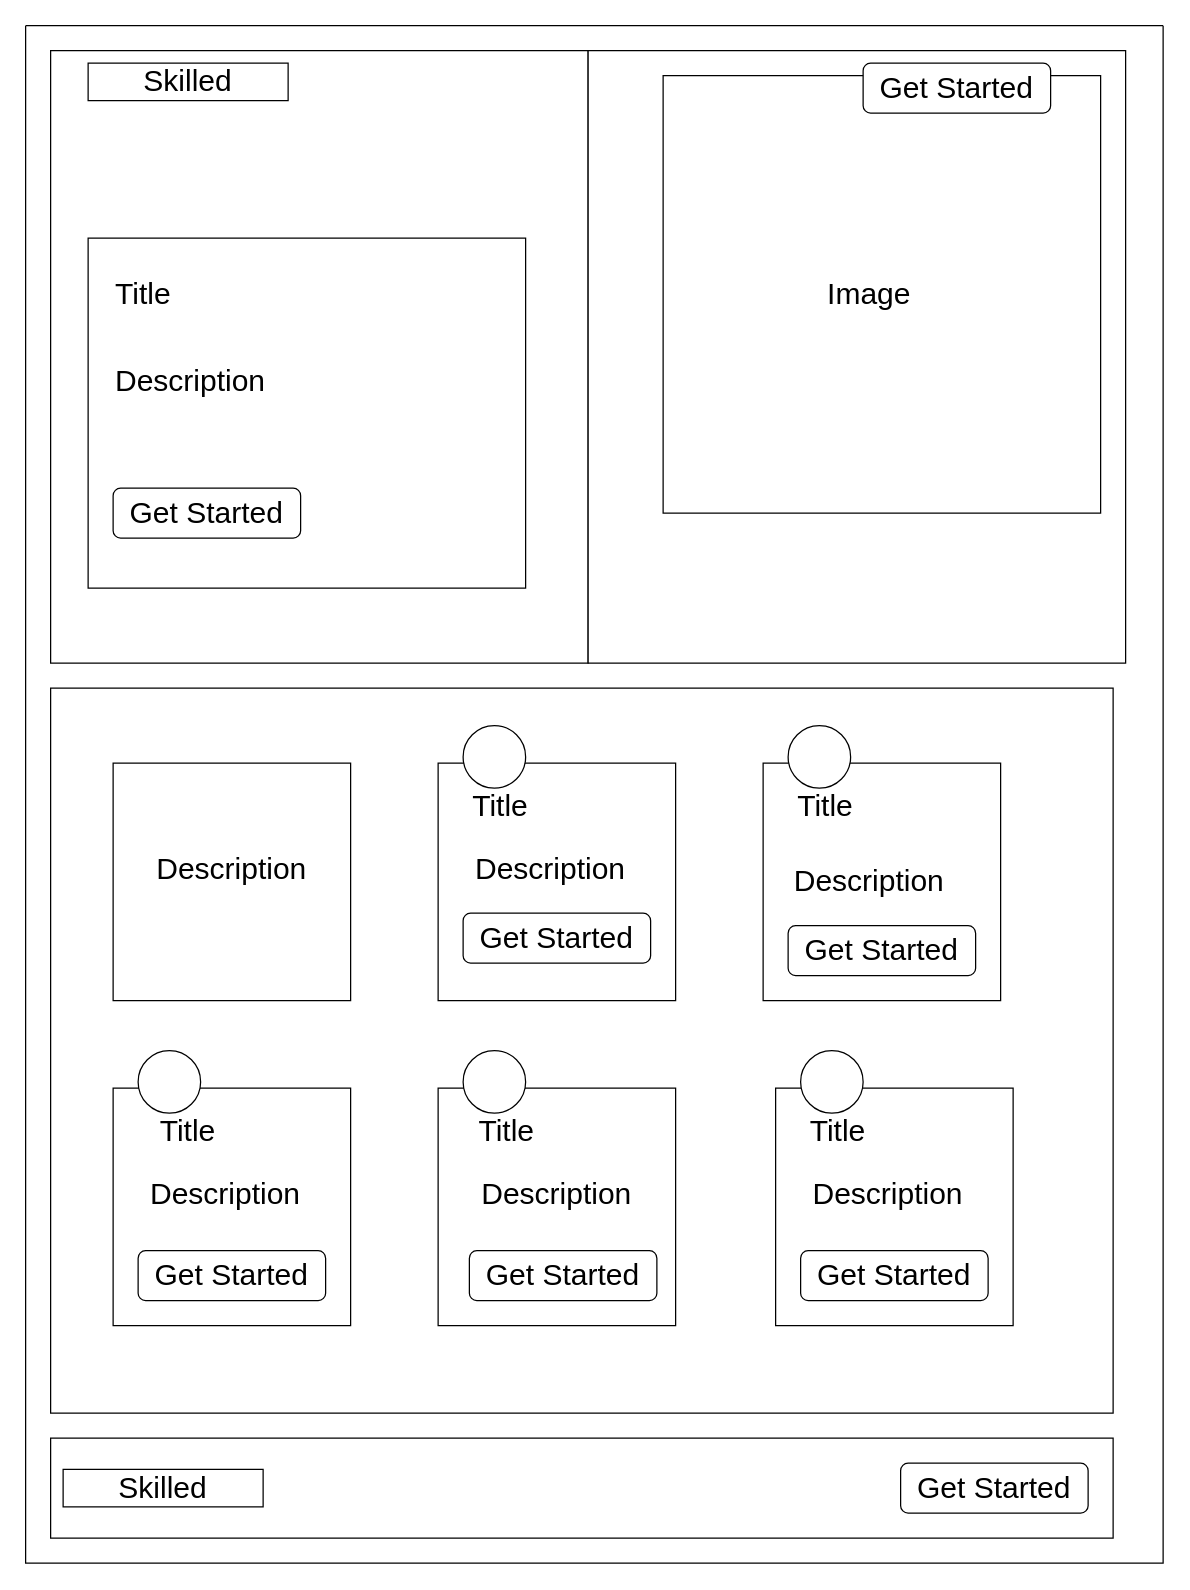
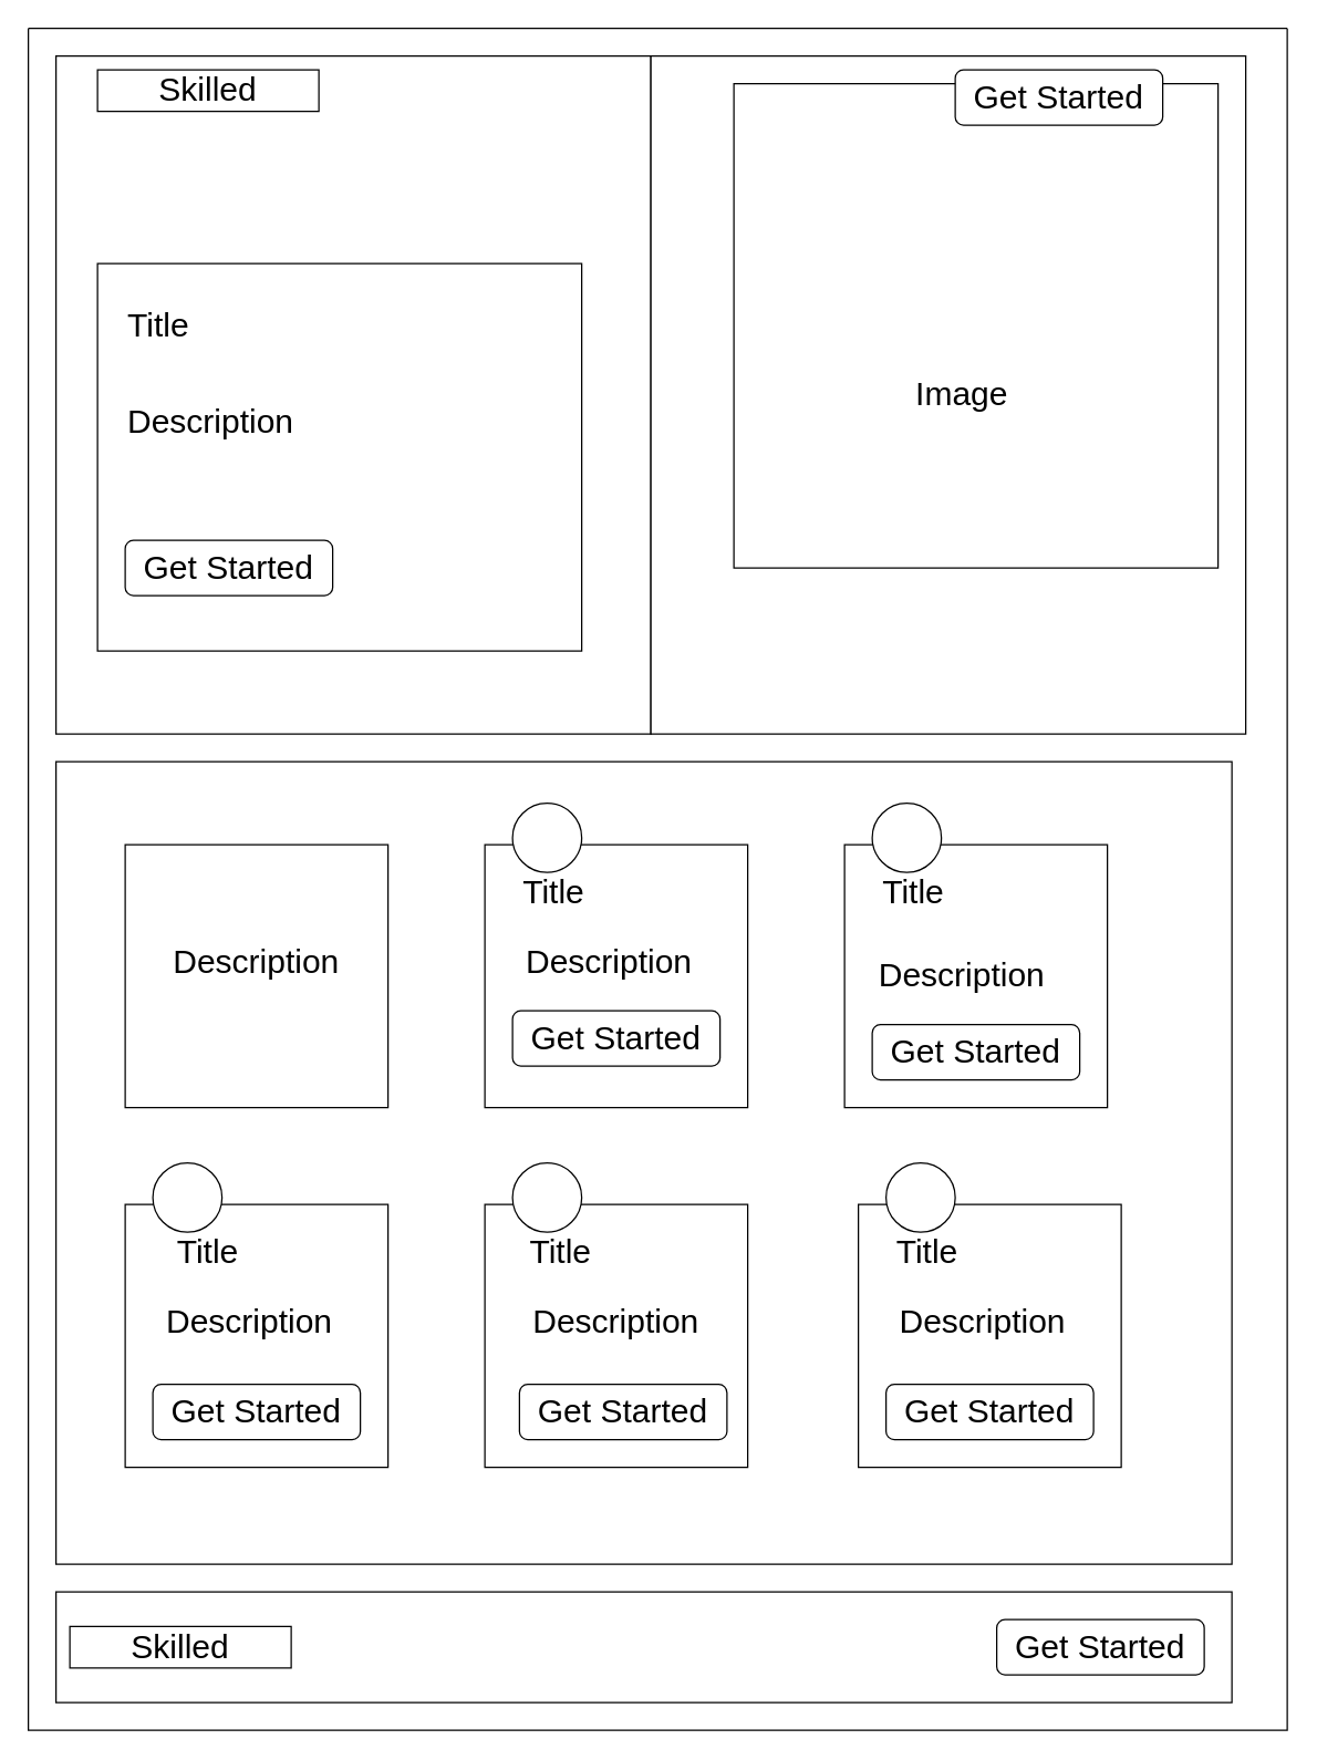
  <mxCell id="0" />
  <mxCell id="1" parent="0" />
  <mxCell id="2" value="" style="swimlane;startSize=0;" vertex="1" parent="1"><mxGeometry x="20" y="20" width="910" height="1230" as="geometry" /></mxCell>
  <mxCell id="3" value="" style="rounded=0;whiteSpace=wrap;html=1;" vertex="1" parent="2"><mxGeometry x="20" y="20" width="430" height="490" as="geometry" /></mxCell>
  <mxCell id="4" value="" style="rounded=0;whiteSpace=wrap;html=1;" vertex="1" parent="2"><mxGeometry x="450" y="20" width="430" height="490" as="geometry" /></mxCell>
  <mxCell id="5" value="" style="rounded=0;whiteSpace=wrap;html=1;" vertex="1" parent="2"><mxGeometry x="20" y="530" width="850" height="580" as="geometry" /></mxCell>
  <mxCell id="6" value="" style="rounded=0;whiteSpace=wrap;html=1;" vertex="1" parent="2"><mxGeometry x="20" y="1130" width="850" height="80" as="geometry" /></mxCell>
  <mxCell id="7" value="&lt;font style=&quot;font-size: 24px;&quot;&gt;Skilled&lt;/font&gt;" style="rounded=0;whiteSpace=wrap;html=1;" vertex="1" parent="2"><mxGeometry x="50" y="30" width="160" height="30" as="geometry" /></mxCell>
  <mxCell id="8" value="" style="whiteSpace=wrap;html=1;aspect=fixed;" vertex="1" parent="2"><mxGeometry x="510" y="40" width="350" height="350" as="geometry" /></mxCell>
- <mxCell id="9" value="&lt;font style=&quot;font-size: 24px;&quot;&gt;Image&lt;/font&gt;" style="text;html=1;strokeColor=none;fillColor=none;align=center;verticalAlign=middle;whiteSpace=wrap;rounded=0;" vertex="1" parent="2"><mxGeometry x="570" y="170" width="210" height="90" as="geometry" /></mxCell>
+ <mxCell id="9" value="&lt;font style=&quot;font-size: 24px;&quot;&gt;Image&lt;/font&gt;" style="text;html=1;strokeColor=none;fillColor=none;align=center;verticalAlign=middle;whiteSpace=wrap;rounded=0;" vertex="1" parent="2"><mxGeometry x="570" y="220" width="210" height="90" as="geometry" /></mxCell>
  <mxCell id="10" value="Get Started" style="rounded=1;whiteSpace=wrap;html=1;fontSize=24;" vertex="1" parent="2"><mxGeometry x="670.0" y="30" width="150" height="40" as="geometry" /></mxCell>
  <mxCell id="11" value="" style="rounded=0;whiteSpace=wrap;html=1;fontSize=24;" vertex="1" parent="2"><mxGeometry x="50" y="170" width="350" height="280" as="geometry" /></mxCell>
  <mxCell id="12" value="&lt;font style=&quot;font-size: 24px;&quot;&gt;Title&lt;/font&gt;" style="text;html=1;strokeColor=none;fillColor=none;align=left;verticalAlign=middle;whiteSpace=wrap;rounded=0;fontSize=24;" vertex="1" parent="2"><mxGeometry x="70" y="170" width="260" height="90" as="geometry" /></mxCell>
  <mxCell id="13" value="Description" style="text;html=1;strokeColor=none;fillColor=none;align=left;verticalAlign=middle;whiteSpace=wrap;rounded=0;fontSize=24;" vertex="1" parent="2"><mxGeometry x="70" y="240" width="260" height="90" as="geometry" /></mxCell>
  <mxCell id="14" value="Get Started" style="rounded=1;whiteSpace=wrap;html=1;fontSize=24;" vertex="1" parent="2"><mxGeometry x="70.0" y="370" width="150" height="40" as="geometry" /></mxCell>
  <mxCell id="15" value="" style="whiteSpace=wrap;html=1;aspect=fixed;fontSize=24;" vertex="1" parent="2"><mxGeometry x="70" y="590" width="190" height="190" as="geometry" /></mxCell>
  <mxCell id="16" value="" style="whiteSpace=wrap;html=1;aspect=fixed;fontSize=24;" vertex="1" parent="2"><mxGeometry x="590" y="590" width="190" height="190" as="geometry" /></mxCell>
  <mxCell id="17" value="" style="whiteSpace=wrap;html=1;aspect=fixed;fontSize=24;" vertex="1" parent="2"><mxGeometry x="330" y="590" width="190" height="190" as="geometry" /></mxCell>
  <mxCell id="18" value="" style="whiteSpace=wrap;html=1;aspect=fixed;fontSize=24;" vertex="1" parent="2"><mxGeometry x="70" y="850" width="190" height="190" as="geometry" /></mxCell>
  <mxCell id="19" value="" style="whiteSpace=wrap;html=1;aspect=fixed;fontSize=24;" vertex="1" parent="2"><mxGeometry x="330" y="850" width="190" height="190" as="geometry" /></mxCell>
  <mxCell id="20" value="" style="whiteSpace=wrap;html=1;aspect=fixed;fontSize=24;" vertex="1" parent="2"><mxGeometry x="600" y="850" width="190" height="190" as="geometry" /></mxCell>
  <mxCell id="21" value="" style="ellipse;whiteSpace=wrap;html=1;aspect=fixed;fontSize=24;" vertex="1" parent="2"><mxGeometry x="350" y="560" width="50" height="50" as="geometry" /></mxCell>
  <mxCell id="22" value="" style="ellipse;whiteSpace=wrap;html=1;aspect=fixed;fontSize=24;" vertex="1" parent="2"><mxGeometry x="610" y="560" width="50" height="50" as="geometry" /></mxCell>
  <mxCell id="23" value="" style="ellipse;whiteSpace=wrap;html=1;aspect=fixed;fontSize=24;" vertex="1" parent="2"><mxGeometry x="90" y="820" width="50" height="50" as="geometry" /></mxCell>
  <mxCell id="24" value="" style="ellipse;whiteSpace=wrap;html=1;aspect=fixed;fontSize=24;" vertex="1" parent="2"><mxGeometry x="350" y="820" width="50" height="50" as="geometry" /></mxCell>
  <mxCell id="25" value="" style="ellipse;whiteSpace=wrap;html=1;aspect=fixed;fontSize=24;" vertex="1" parent="2"><mxGeometry x="620" y="820" width="50" height="50" as="geometry" /></mxCell>
  <mxCell id="26" value="Description" style="text;html=1;strokeColor=none;fillColor=none;align=center;verticalAlign=middle;whiteSpace=wrap;rounded=0;fontSize=24;" vertex="1" parent="2"><mxGeometry x="135" y="660" width="60" height="30" as="geometry" /></mxCell>
  <mxCell id="27" value="Description" style="text;html=1;strokeColor=none;fillColor=none;align=center;verticalAlign=middle;whiteSpace=wrap;rounded=0;fontSize=24;" vertex="1" parent="2"><mxGeometry x="390" y="660" width="60" height="30" as="geometry" /></mxCell>
  <mxCell id="28" value="Description" style="text;html=1;strokeColor=none;fillColor=none;align=center;verticalAlign=middle;whiteSpace=wrap;rounded=0;fontSize=24;" vertex="1" parent="2"><mxGeometry x="645" y="670" width="60" height="30" as="geometry" /></mxCell>
  <mxCell id="29" value="Description" style="text;html=1;strokeColor=none;fillColor=none;align=center;verticalAlign=middle;whiteSpace=wrap;rounded=0;fontSize=24;" vertex="1" parent="2"><mxGeometry x="130" y="920" width="60" height="30" as="geometry" /></mxCell>
  <mxCell id="30" value="Description" style="text;html=1;strokeColor=none;fillColor=none;align=center;verticalAlign=middle;whiteSpace=wrap;rounded=0;fontSize=24;" vertex="1" parent="2"><mxGeometry x="395" y="920" width="60" height="30" as="geometry" /></mxCell>
  <mxCell id="31" value="Description" style="text;html=1;strokeColor=none;fillColor=none;align=center;verticalAlign=middle;whiteSpace=wrap;rounded=0;fontSize=24;" vertex="1" parent="2"><mxGeometry x="660" y="920" width="60" height="30" as="geometry" /></mxCell>
  <mxCell id="32" value="Title" style="text;html=1;strokeColor=none;fillColor=none;align=center;verticalAlign=middle;whiteSpace=wrap;rounded=0;fontSize=24;" vertex="1" parent="2"><mxGeometry x="350" y="610" width="60" height="30" as="geometry" /></mxCell>
  <mxCell id="33" value="Title" style="text;html=1;strokeColor=none;fillColor=none;align=center;verticalAlign=middle;whiteSpace=wrap;rounded=0;fontSize=24;" vertex="1" parent="2"><mxGeometry x="610" y="610" width="60" height="30" as="geometry" /></mxCell>
  <mxCell id="34" value="Title" style="text;html=1;strokeColor=none;fillColor=none;align=center;verticalAlign=middle;whiteSpace=wrap;rounded=0;fontSize=24;" vertex="1" parent="2"><mxGeometry x="100" y="870" width="60" height="30" as="geometry" /></mxCell>
  <mxCell id="35" value="Title" style="text;html=1;strokeColor=none;fillColor=none;align=center;verticalAlign=middle;whiteSpace=wrap;rounded=0;fontSize=24;" vertex="1" parent="2"><mxGeometry x="355" y="870" width="60" height="30" as="geometry" /></mxCell>
  <mxCell id="36" value="Title" style="text;html=1;strokeColor=none;fillColor=none;align=center;verticalAlign=middle;whiteSpace=wrap;rounded=0;fontSize=24;" vertex="1" parent="2"><mxGeometry x="620" y="870" width="60" height="30" as="geometry" /></mxCell>
  <mxCell id="37" value="Get Started" style="rounded=1;whiteSpace=wrap;html=1;fontSize=24;" vertex="1" parent="2"><mxGeometry x="350.0" y="710" width="150" height="40" as="geometry" /></mxCell>
  <mxCell id="38" value="Get Started" style="rounded=1;whiteSpace=wrap;html=1;fontSize=24;" vertex="1" parent="2"><mxGeometry x="610.0" y="720" width="150" height="40" as="geometry" /></mxCell>
  <mxCell id="39" value="Get Started" style="rounded=1;whiteSpace=wrap;html=1;fontSize=24;" vertex="1" parent="2"><mxGeometry x="90.0" y="980" width="150" height="40" as="geometry" /></mxCell>
  <mxCell id="40" value="Get Started" style="rounded=1;whiteSpace=wrap;html=1;fontSize=24;" vertex="1" parent="2"><mxGeometry x="355.0" y="980" width="150" height="40" as="geometry" /></mxCell>
  <mxCell id="41" value="Get Started" style="rounded=1;whiteSpace=wrap;html=1;fontSize=24;" vertex="1" parent="2"><mxGeometry x="620.0" y="980" width="150" height="40" as="geometry" /></mxCell>
  <mxCell id="42" value="&lt;font style=&quot;font-size: 24px;&quot;&gt;Skilled&lt;/font&gt;" style="rounded=0;whiteSpace=wrap;html=1;" vertex="1" parent="2"><mxGeometry x="30" y="1155" width="160" height="30" as="geometry" /></mxCell>
  <mxCell id="43" value="Get Started" style="rounded=1;whiteSpace=wrap;html=1;fontSize=24;" vertex="1" parent="2"><mxGeometry x="700.0" y="1150" width="150" height="40" as="geometry" /></mxCell>
